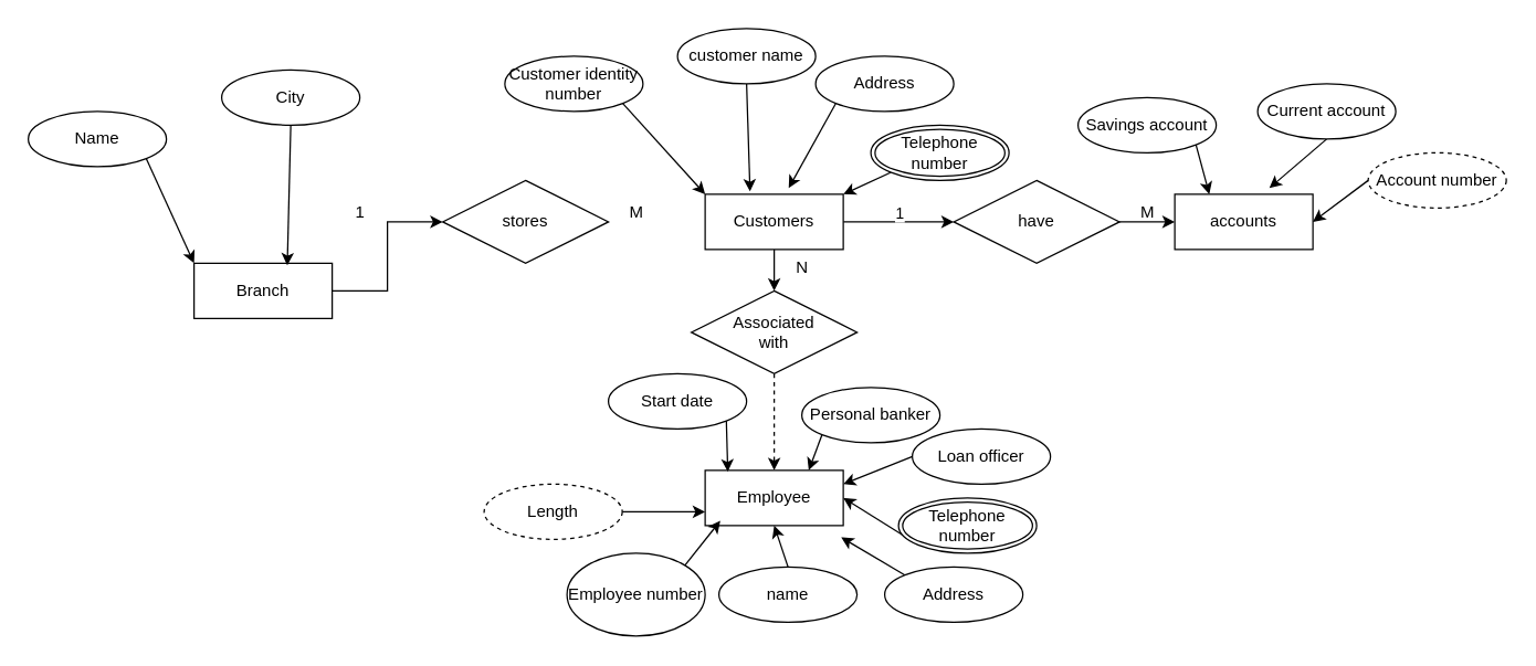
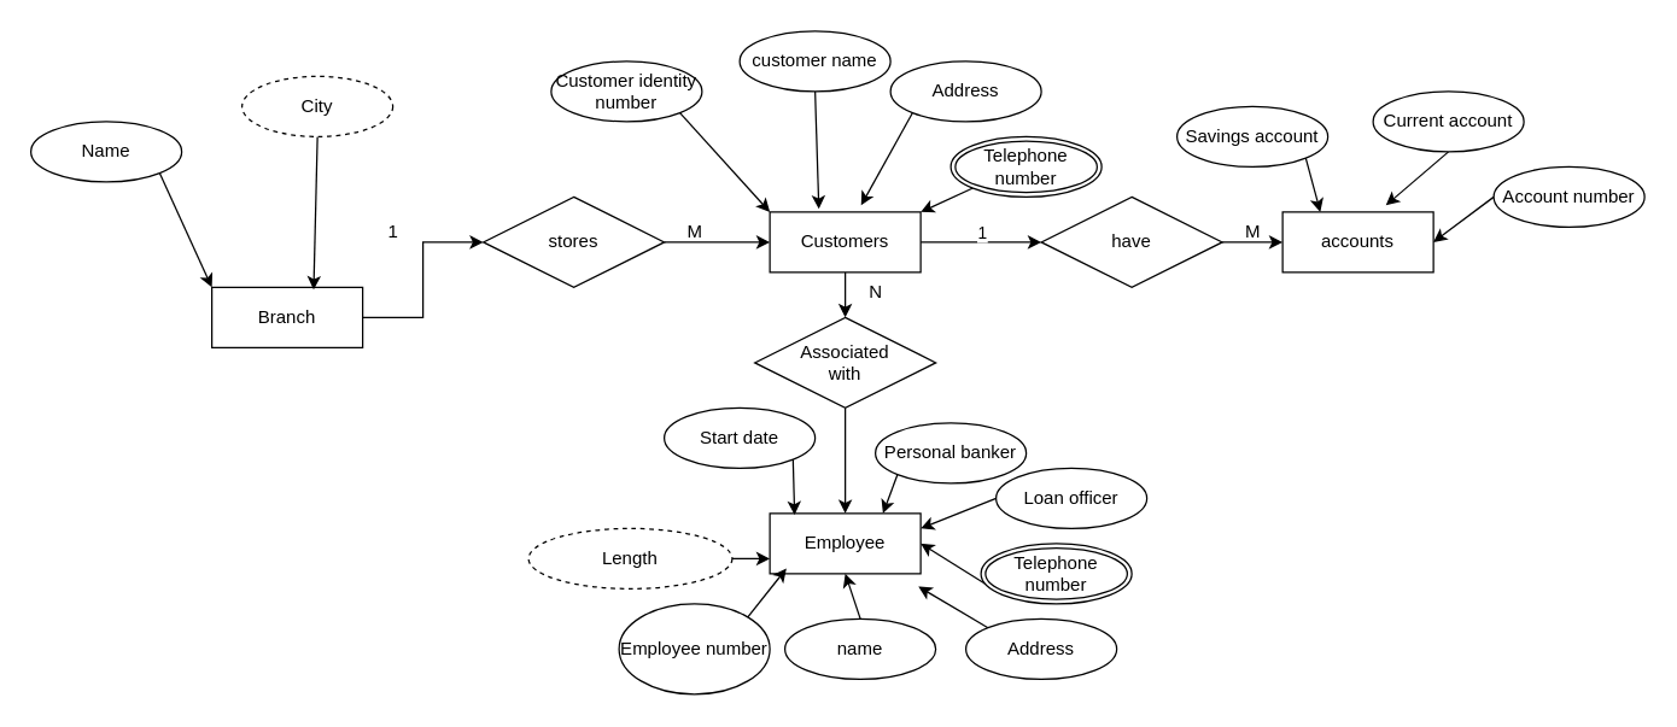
  <mxCell id="0" />
  <mxCell id="1" parent="0" />
  <mxCell id="2" value="" style="edgeStyle=orthogonalEdgeStyle;rounded=0;orthogonalLoop=1;jettySize=auto;html=1;" edge="1" parent="1" source="3" target="5"><mxGeometry relative="1" as="geometry" /></mxCell>
  <mxCell id="3" value="Branch" style="whiteSpace=wrap;html=1;align=center;" vertex="1" parent="1"><mxGeometry x="140" y="190" width="100" height="40" as="geometry" /></mxCell>
+ <mxCell id="4" value="" style="edgeStyle=orthogonalEdgeStyle;rounded=0;orthogonalLoop=1;jettySize=auto;html=1;" edge="1" parent="1" source="5" target="13"><mxGeometry relative="1" as="geometry" /></mxCell>
  <mxCell id="5" value="stores" style="shape=rhombus;perimeter=rhombusPerimeter;whiteSpace=wrap;html=1;align=center;" vertex="1" parent="1"><mxGeometry x="320" y="130" width="120" height="60" as="geometry" /></mxCell>
  <mxCell id="6" style="rounded=0;orthogonalLoop=1;jettySize=auto;html=1;exitX=1;exitY=1;exitDx=0;exitDy=0;entryX=0;entryY=0;entryDx=0;entryDy=0;" edge="1" parent="1" source="7" target="3"><mxGeometry relative="1" as="geometry" /></mxCell>
  <mxCell id="7" value="Name" style="ellipse;whiteSpace=wrap;html=1;align=center;" vertex="1" parent="1"><mxGeometry x="20" y="80" width="100" height="40" as="geometry" /></mxCell>
  <mxCell id="8" style="rounded=0;orthogonalLoop=1;jettySize=auto;html=1;exitX=0.5;exitY=1;exitDx=0;exitDy=0;entryX=0.675;entryY=0.038;entryDx=0;entryDy=0;entryPerimeter=0;" edge="1" parent="1" source="9" target="3"><mxGeometry relative="1" as="geometry" /></mxCell>
- <mxCell id="9" value="City" style="ellipse;whiteSpace=wrap;html=1;align=center;" vertex="1" parent="1"><mxGeometry x="160" y="50" width="100" height="40" as="geometry" /></mxCell>
+ <mxCell id="9" value="City" style="ellipse;whiteSpace=wrap;html=1;align=center;dashed=1;" vertex="1" parent="1"><mxGeometry x="160" y="50" width="100" height="40" as="geometry" /></mxCell>
  <mxCell id="10" value="" style="edgeStyle=orthogonalEdgeStyle;rounded=0;orthogonalLoop=1;jettySize=auto;html=1;" edge="1" parent="1" source="13" target="25"><mxGeometry relative="1" as="geometry" /></mxCell>
  <mxCell id="11" value="1" style="edgeLabel;html=1;align=center;verticalAlign=middle;resizable=0;points=[];" vertex="1" connectable="0" parent="10"><mxGeometry x="0.004" y="7" relative="1" as="geometry"><mxPoint as="offset" /></mxGeometry></mxCell>
  <mxCell id="12" value="" style="edgeStyle=orthogonalEdgeStyle;rounded=0;orthogonalLoop=1;jettySize=auto;html=1;" edge="1" parent="1" source="13" target="23"><mxGeometry relative="1" as="geometry" /></mxCell>
  <mxCell id="13" value="Customers" style="whiteSpace=wrap;html=1;align=center;" vertex="1" parent="1"><mxGeometry x="510" y="140" width="100" height="40" as="geometry" /></mxCell>
  <mxCell id="14" style="rounded=0;orthogonalLoop=1;jettySize=auto;html=1;exitX=0.5;exitY=1;exitDx=0;exitDy=0;entryX=0.325;entryY=-0.05;entryDx=0;entryDy=0;entryPerimeter=0;" edge="1" parent="1" source="15" target="13"><mxGeometry relative="1" as="geometry" /></mxCell>
  <mxCell id="15" value="customer name" style="ellipse;whiteSpace=wrap;html=1;align=center;" vertex="1" parent="1"><mxGeometry x="490" y="20" width="100" height="40" as="geometry" /></mxCell>
  <mxCell id="16" style="rounded=0;orthogonalLoop=1;jettySize=auto;html=1;exitX=1;exitY=1;exitDx=0;exitDy=0;entryX=0;entryY=0;entryDx=0;entryDy=0;" edge="1" parent="1" source="17" target="13"><mxGeometry relative="1" as="geometry" /></mxCell>
  <mxCell id="17" value="Customer identity number" style="ellipse;whiteSpace=wrap;html=1;align=center;" vertex="1" parent="1"><mxGeometry x="365" y="40" width="100" height="40" as="geometry" /></mxCell>
  <mxCell id="18" style="rounded=0;orthogonalLoop=1;jettySize=auto;html=1;exitX=0;exitY=1;exitDx=0;exitDy=0;entryX=0.605;entryY=-0.112;entryDx=0;entryDy=0;entryPerimeter=0;" edge="1" parent="1" source="19" target="13"><mxGeometry relative="1" as="geometry" /></mxCell>
  <mxCell id="19" value="Address" style="ellipse;whiteSpace=wrap;html=1;align=center;" vertex="1" parent="1"><mxGeometry x="590" y="40" width="100" height="40" as="geometry" /></mxCell>
  <mxCell id="20" style="rounded=0;orthogonalLoop=1;jettySize=auto;html=1;exitX=0;exitY=1;exitDx=0;exitDy=0;entryX=1;entryY=0;entryDx=0;entryDy=0;" edge="1" parent="1" source="21" target="13"><mxGeometry relative="1" as="geometry" /></mxCell>
  <mxCell id="21" value="Telephone number" style="ellipse;shape=doubleEllipse;margin=3;whiteSpace=wrap;html=1;align=center;" vertex="1" parent="1"><mxGeometry x="630" y="90" width="100" height="40" as="geometry" /></mxCell>
- <mxCell id="22" value="" style="edgeStyle=orthogonalEdgeStyle;rounded=0;orthogonalLoop=1;jettySize=auto;html=1;dashed=1;" edge="1" parent="1" source="23" target="27"><mxGeometry relative="1" as="geometry" /></mxCell>
+ <mxCell id="22" value="" style="edgeStyle=orthogonalEdgeStyle;rounded=0;orthogonalLoop=1;jettySize=auto;html=1;" edge="1" parent="1" source="23" target="27"><mxGeometry relative="1" as="geometry" /></mxCell>
  <mxCell id="23" value="Associated&lt;br&gt;with" style="shape=rhombus;perimeter=rhombusPerimeter;whiteSpace=wrap;html=1;align=center;" vertex="1" parent="1"><mxGeometry x="500" y="210" width="120" height="60" as="geometry" /></mxCell>
  <mxCell id="24" value="" style="edgeStyle=orthogonalEdgeStyle;rounded=0;orthogonalLoop=1;jettySize=auto;html=1;" edge="1" parent="1" source="25" target="26"><mxGeometry relative="1" as="geometry" /></mxCell>
  <mxCell id="25" value="have" style="shape=rhombus;perimeter=rhombusPerimeter;whiteSpace=wrap;html=1;align=center;" vertex="1" parent="1"><mxGeometry x="690" y="130" width="120" height="60" as="geometry" /></mxCell>
  <mxCell id="26" value="accounts" style="whiteSpace=wrap;html=1;align=center;" vertex="1" parent="1"><mxGeometry x="850" y="140" width="100" height="40" as="geometry" /></mxCell>
  <mxCell id="27" value="Employee" style="whiteSpace=wrap;html=1;align=center;" vertex="1" parent="1"><mxGeometry x="510" y="340" width="100" height="40" as="geometry" /></mxCell>
  <mxCell id="28" style="rounded=0;orthogonalLoop=1;jettySize=auto;html=1;exitX=1;exitY=0;exitDx=0;exitDy=0;entryX=0.11;entryY=0.913;entryDx=0;entryDy=0;entryPerimeter=0;" edge="1" parent="1" source="29" target="27"><mxGeometry relative="1" as="geometry" /></mxCell>
  <mxCell id="29" value="Employee number" style="ellipse;whiteSpace=wrap;html=1;align=center;" vertex="1" parent="1"><mxGeometry x="410" y="400" width="100" height="60" as="geometry" /></mxCell>
  <mxCell id="30" style="rounded=0;orthogonalLoop=1;jettySize=auto;html=1;exitX=0.5;exitY=0;exitDx=0;exitDy=0;entryX=0.5;entryY=1;entryDx=0;entryDy=0;" edge="1" parent="1" source="31" target="27"><mxGeometry relative="1" as="geometry" /></mxCell>
  <mxCell id="31" value="name" style="ellipse;whiteSpace=wrap;html=1;align=center;" vertex="1" parent="1"><mxGeometry x="520" y="410" width="100" height="40" as="geometry" /></mxCell>
  <mxCell id="32" style="rounded=0;orthogonalLoop=1;jettySize=auto;html=1;exitX=0;exitY=0;exitDx=0;exitDy=0;entryX=0.985;entryY=1.213;entryDx=0;entryDy=0;entryPerimeter=0;" edge="1" parent="1" source="33" target="27"><mxGeometry relative="1" as="geometry" /></mxCell>
  <mxCell id="33" value="Address" style="ellipse;whiteSpace=wrap;html=1;align=center;" vertex="1" parent="1"><mxGeometry x="640" y="410" width="100" height="40" as="geometry" /></mxCell>
  <mxCell id="34" style="rounded=0;orthogonalLoop=1;jettySize=auto;html=1;exitX=0;exitY=1;exitDx=0;exitDy=0;entryX=1;entryY=0.5;entryDx=0;entryDy=0;" edge="1" parent="1" source="35" target="27"><mxGeometry relative="1" as="geometry"><mxPoint x="620" y="360" as="targetPoint" /></mxGeometry></mxCell>
  <mxCell id="35" value="Telephone number" style="ellipse;shape=doubleEllipse;margin=3;whiteSpace=wrap;html=1;align=center;" vertex="1" parent="1"><mxGeometry x="650" y="360" width="100" height="40" as="geometry" /></mxCell>
  <mxCell id="36" style="edgeStyle=orthogonalEdgeStyle;rounded=0;orthogonalLoop=1;jettySize=auto;html=1;exitX=1;exitY=0.5;exitDx=0;exitDy=0;entryX=0;entryY=0.75;entryDx=0;entryDy=0;" edge="1" parent="1" source="37" target="27"><mxGeometry relative="1" as="geometry" /></mxCell>
- <mxCell id="37" value="Length" style="ellipse;whiteSpace=wrap;html=1;align=center;dashed=1;" vertex="1" parent="1"><mxGeometry x="350" y="350" width="100" height="40" as="geometry" /></mxCell>
+ <mxCell id="37" value="Length" style="ellipse;whiteSpace=wrap;html=1;align=center;dashed=1;" vertex="1" parent="1"><mxGeometry x="350" y="350" width="135" height="40" as="geometry" /></mxCell>
  <mxCell id="38" style="rounded=0;orthogonalLoop=1;jettySize=auto;html=1;exitX=0.5;exitY=1;exitDx=0;exitDy=0;entryX=0.685;entryY=-0.112;entryDx=0;entryDy=0;entryPerimeter=0;" edge="1" parent="1" source="39" target="26"><mxGeometry relative="1" as="geometry" /></mxCell>
  <mxCell id="39" value="Current account" style="ellipse;whiteSpace=wrap;html=1;align=center;" vertex="1" parent="1"><mxGeometry x="910" y="60" width="100" height="40" as="geometry" /></mxCell>
  <mxCell id="40" style="rounded=0;orthogonalLoop=1;jettySize=auto;html=1;exitX=1;exitY=1;exitDx=0;exitDy=0;entryX=0.25;entryY=0;entryDx=0;entryDy=0;" edge="1" parent="1" source="41" target="26"><mxGeometry relative="1" as="geometry" /></mxCell>
  <mxCell id="41" value="Savings account" style="ellipse;whiteSpace=wrap;html=1;align=center;" vertex="1" parent="1"><mxGeometry x="780" y="70" width="100" height="40" as="geometry" /></mxCell>
  <mxCell id="42" style="rounded=0;orthogonalLoop=1;jettySize=auto;html=1;exitX=0;exitY=0.5;exitDx=0;exitDy=0;entryX=1;entryY=0.5;entryDx=0;entryDy=0;" edge="1" parent="1" source="43" target="26"><mxGeometry relative="1" as="geometry" /></mxCell>
- <mxCell id="43" value="Account number" style="ellipse;whiteSpace=wrap;html=1;align=center;dashed=1;" vertex="1" parent="1"><mxGeometry x="990" y="110" width="100" height="40" as="geometry" /></mxCell>
+ <mxCell id="43" value="Account number" style="ellipse;whiteSpace=wrap;html=1;align=center;" vertex="1" parent="1"><mxGeometry x="990" y="110" width="100" height="40" as="geometry" /></mxCell>
  <mxCell id="44" style="rounded=0;orthogonalLoop=1;jettySize=auto;html=1;exitX=0;exitY=0.5;exitDx=0;exitDy=0;" edge="1" parent="1" source="45"><mxGeometry relative="1" as="geometry"><mxPoint x="610" y="350" as="targetPoint" /></mxGeometry></mxCell>
  <mxCell id="45" value="Loan officer" style="ellipse;whiteSpace=wrap;html=1;align=center;" vertex="1" parent="1"><mxGeometry x="660" y="310" width="100" height="40" as="geometry" /></mxCell>
  <mxCell id="46" style="rounded=0;orthogonalLoop=1;jettySize=auto;html=1;exitX=0;exitY=1;exitDx=0;exitDy=0;entryX=0.75;entryY=0;entryDx=0;entryDy=0;" edge="1" parent="1" source="47" target="27"><mxGeometry relative="1" as="geometry" /></mxCell>
  <mxCell id="47" value="Personal banker" style="ellipse;whiteSpace=wrap;html=1;align=center;" vertex="1" parent="1"><mxGeometry x="580" y="280" width="100" height="40" as="geometry" /></mxCell>
  <mxCell id="48" style="rounded=0;orthogonalLoop=1;jettySize=auto;html=1;exitX=1;exitY=1;exitDx=0;exitDy=0;entryX=0.164;entryY=0.023;entryDx=0;entryDy=0;entryPerimeter=0;" edge="1" parent="1" source="49" target="27"><mxGeometry relative="1" as="geometry" /></mxCell>
  <mxCell id="49" value="Start date" style="ellipse;whiteSpace=wrap;html=1;align=center;" vertex="1" parent="1"><mxGeometry x="440" y="270" width="100" height="40" as="geometry" /></mxCell>
  <mxCell id="50" value="1" style="text;html=1;align=center;verticalAlign=middle;resizable=0;points=[];autosize=1;strokeColor=none;fillColor=none;" vertex="1" parent="1"><mxGeometry x="245" y="138" width="30" height="30" as="geometry" /></mxCell>
  <mxCell id="51" value="M" style="text;html=1;align=center;verticalAlign=middle;resizable=0;points=[];autosize=1;strokeColor=none;fillColor=none;" vertex="1" parent="1"><mxGeometry x="445" y="138" width="30" height="30" as="geometry" /></mxCell>
  <mxCell id="52" value="M" style="text;html=1;align=center;verticalAlign=middle;resizable=0;points=[];autosize=1;strokeColor=none;fillColor=none;" vertex="1" parent="1"><mxGeometry x="815" y="138" width="30" height="30" as="geometry" /></mxCell>
  <mxCell id="53" value="N" style="text;html=1;align=center;verticalAlign=middle;resizable=0;points=[];autosize=1;strokeColor=none;fillColor=none;" vertex="1" parent="1"><mxGeometry x="565" y="178" width="30" height="30" as="geometry" /></mxCell>
